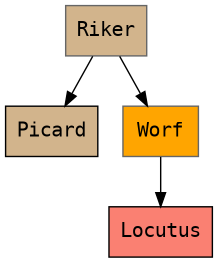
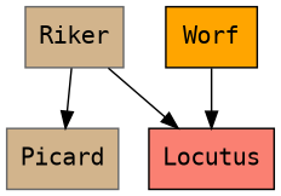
  digraph {
    compound=true
    fontname="DejaVu Sans Mono"
    nodesep=0.25
    rankdir=TB
    node [color=gray40 fillcolor=tan fontname="DejaVu Sans Mono" shape=rectangle style=filled]
    edge [fontname="DejaVu Sans Mono"]
    Riker
-   Picard [color=black]
-   Worf [fillcolor=orange]
+   Picard
+   Worf [color=black fillcolor=orange]
    Locutus [color=black fillcolor=salmon]
    Riker -> Picard
-   Riker -> Worf
+   Riker -> Locutus
    Worf -> Locutus
  }
